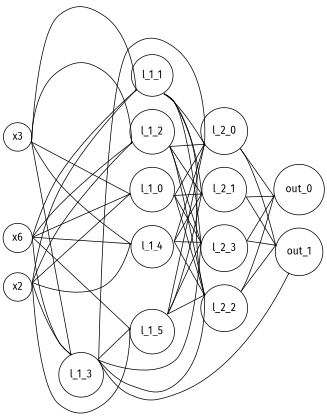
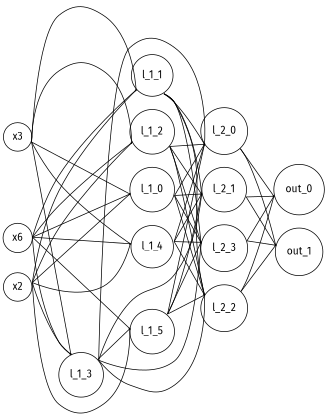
  digraph {
    fontname="Fira Sans"
    rankdir=LR
    node [fontname="Fira Sans" shape=circle]
    edge [arrowsize=0.1 fontname="Fira Sans" minlen=1.4 samehead=l_2_0 sametail=x3]
    l_2_0
    out_0
    out_1
    l_2_1
    l_2_2
    l_2_3
    l_1_0
    l_1_1
    l_1_2
    l_1_3
    l_1_5
    l_1_4
    n13 [label=x6]
    x2
    x3
    l_2_0 -> out_0 [samehead=out_0 sametail=l_2_0]
    l_2_0 -> out_1 [samehead=out_1 sametail=l_2_0]
    l_2_1 -> out_0 [samehead=out_0 sametail=l_2_1]
    l_2_1 -> out_1 [samehead=out_1 sametail=l_2_1]
    l_2_2 -> out_0 [samehead=out_0 sametail=l_2_2]
    l_2_2 -> out_1 [samehead=out_1 sametail=l_2_2]
    l_2_3 -> out_0 [samehead=out_0 sametail=l_2_3]
    l_2_3 -> out_1 [samehead=out_1 sametail=l_2_3]
    l_1_0 -> l_2_0 [sametail=l_1_0]
    l_1_0 -> l_2_1 [samehead=l_2_1 sametail=l_1_0]
    l_1_0 -> l_2_2 [samehead=l_2_2 sametail=l_1_0]
    l_1_0 -> l_2_3 [samehead=l_2_3 sametail=l_1_0]
    l_1_1 -> l_2_0 [sametail=l_1_1]
    l_1_1 -> l_2_1 [samehead=l_2_1 sametail=l_1_1]
    l_1_1 -> l_2_2 [samehead=l_2_2 sametail=l_1_1]
    l_1_1 -> l_2_3 [samehead=l_2_3 sametail=l_1_1]
    l_1_2 -> l_2_0 [sametail=l_1_2]
    l_1_2 -> l_2_1 [samehead=l_2_1 sametail=l_1_2]
    l_1_2 -> l_2_2 [samehead=l_2_2 sametail=l_1_2]
    l_1_2 -> l_2_3 [samehead=l_2_3 sametail=l_1_2]
    l_1_3 -> l_2_0 [sametail=l_1_3]
-   l_1_3 -> out_1 [samehead=l_2_1 sametail=l_1_3]
+   l_1_3 -> l_2_1 [samehead=l_2_1 sametail=l_1_3]
    l_1_3 -> l_2_2 [samehead=l_2_2 sametail=l_1_3]
    l_1_3 -> l_2_3 [samehead=l_2_3 sametail=l_1_3]
    l_1_3 -> l_1_5 [samehead=l_1_5]
    l_1_5 -> l_2_0 [sametail=l_1_5]
    l_1_5 -> l_2_1 [samehead=l_2_1 sametail=l_1_5]
    l_1_5 -> l_2_2 [samehead=l_2_2 sametail=l_1_5]
    l_1_5 -> l_2_3 [samehead=l_2_3 sametail=l_1_5]
    l_1_4 -> l_2_0 [sametail=l_1_4]
    l_1_4 -> l_2_1 [samehead=l_2_1 sametail=l_1_4]
    l_1_4 -> l_2_2 [samehead=l_2_2 sametail=l_1_4]
    l_1_4 -> l_2_3 [samehead=l_2_3 sametail=l_1_4]
    n13 -> l_1_0 [samehead=l_1_0 sametail=x1]
    n13 -> l_1_1 [samehead=l_1_1 sametail=x1]
    n13 -> l_1_2 [samehead=l_1_2 sametail=x1]
    n13 -> l_1_3 [samehead=l_1_3 sametail=x1]
    n13 -> l_1_5 [samehead=l_1_5 sametail=x1]
    n13 -> l_1_4 [samehead=l_1_4 sametail=x1]
    x2 -> l_1_0 [samehead=l_1_0 sametail=x2]
    x2 -> l_1_1 [samehead=l_1_1 sametail=x2]
    x2 -> l_1_2 [samehead=l_1_2 sametail=x2]
    x2 -> l_1_3 [samehead=l_1_3 sametail=x2]
    x2 -> l_1_5 [samehead=l_1_5 sametail=x2]
    x2 -> l_1_4 [samehead=l_1_4 sametail=x2]
    x3 -> l_1_0 [samehead=l_1_0]
    x3 -> l_1_1 [samehead=l_1_1]
    x3 -> l_1_2 [samehead=l_1_2]
    x3 -> l_1_3 [samehead=l_1_3]
    x3 -> l_1_4 [samehead=l_1_4]
  }
